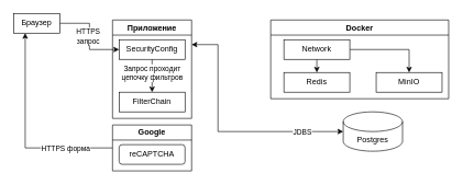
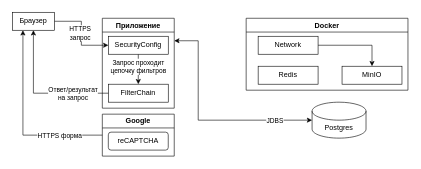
  <mxCell id="0" />
  <mxCell id="1" parent="0" />
  <mxCell id="2" style="edgeStyle=orthogonalEdgeStyle;rounded=0;orthogonalLoop=1;jettySize=auto;html=1;exitX=1;exitY=0.5;exitDx=0;exitDy=0;entryX=0;entryY=0.5;entryDx=0;entryDy=0;" edge="1" parent="1" source="6" target="10"><mxGeometry relative="1" as="geometry"><mxPoint x="170" y="35" as="targetPoint" /></mxGeometry></mxCell>
  <mxCell id="3" value="HTTPS&lt;div&gt;запрос&lt;/div&gt;" style="edgeLabel;html=1;align=center;verticalAlign=middle;resizable=0;points=[];" vertex="1" connectable="0" parent="2"><mxGeometry x="-0.04" y="-3" relative="1" as="geometry"><mxPoint y="2" as="offset" /></mxGeometry></mxCell>
  <mxCell id="4" style="edgeStyle=orthogonalEdgeStyle;rounded=0;orthogonalLoop=1;jettySize=auto;html=1;exitX=0.25;exitY=1;exitDx=0;exitDy=0;entryX=0;entryY=0.5;entryDx=0;entryDy=0;startArrow=classic;startFill=1;endArrow=none;" edge="1" parent="1" source="6" target="23"><mxGeometry relative="1" as="geometry" /></mxCell>
  <mxCell id="5" value="HTTPS форма" style="edgeLabel;html=1;align=center;verticalAlign=middle;resizable=0;points=[];" vertex="1" connectable="0" parent="4"><mxGeometry x="0.535" relative="1" as="geometry"><mxPoint as="offset" /></mxGeometry></mxCell>
  <mxCell id="6" value="Браузер" style="rounded=0;whiteSpace=wrap;html=1;" vertex="1" parent="1"><mxGeometry x="20" y="20" width="70" height="30" as="geometry" /></mxCell>
  <mxCell id="7" value="Приложение" style="swimlane;whiteSpace=wrap;html=1;startSize=23;" vertex="1" parent="1"><mxGeometry x="170" y="30" width="120" height="150" as="geometry" /></mxCell>
  <mxCell id="8" style="edgeStyle=orthogonalEdgeStyle;rounded=0;orthogonalLoop=1;jettySize=auto;html=1;exitX=0.5;exitY=1;exitDx=0;exitDy=0;entryX=0.5;entryY=0;entryDx=0;entryDy=0;" edge="1" parent="7" source="10" target="11"><mxGeometry relative="1" as="geometry" /></mxCell>
  <mxCell id="9" value="Запрос проходит&lt;div&gt;цепочку фильтров&lt;/div&gt;" style="edgeLabel;html=1;align=center;verticalAlign=middle;resizable=0;points=[];" vertex="1" connectable="0" parent="8"><mxGeometry x="-0.192" y="-1" relative="1" as="geometry"><mxPoint as="offset" /></mxGeometry></mxCell>
  <mxCell id="10" value="SecurityConfig" style="rounded=0;whiteSpace=wrap;html=1;" vertex="1" parent="7"><mxGeometry x="10" y="30" width="100" height="30" as="geometry" /></mxCell>
  <mxCell id="11" value="FilterChain" style="rounded=0;whiteSpace=wrap;html=1;" vertex="1" parent="7"><mxGeometry x="10" y="110" width="100" height="30" as="geometry" /></mxCell>
+ <mxCell id="12" style="edgeStyle=orthogonalEdgeStyle;rounded=0;orthogonalLoop=1;jettySize=auto;html=1;exitX=0;exitY=0.5;exitDx=0;exitDy=0;entryX=0.5;entryY=1;entryDx=0;entryDy=0;" edge="1" parent="1" source="11" target="6"><mxGeometry relative="1" as="geometry" /></mxCell>
+ <mxCell id="13" value="Ответ/результат&lt;div&gt;на запрос&lt;/div&gt;" style="edgeLabel;html=1;align=center;verticalAlign=middle;resizable=0;points=[];" vertex="1" connectable="0" parent="12"><mxGeometry x="-0.351" relative="1" as="geometry"><mxPoint x="15" as="offset" /></mxGeometry></mxCell>
  <mxCell id="14" value="Docker" style="swimlane;whiteSpace=wrap;html=1;startSize=23;" vertex="1" parent="1"><mxGeometry x="410" y="30" width="270" height="120" as="geometry" /></mxCell>
  <mxCell id="15" style="edgeStyle=orthogonalEdgeStyle;rounded=0;orthogonalLoop=1;jettySize=auto;html=1;exitX=1;exitY=0.5;exitDx=0;exitDy=0;entryX=0.5;entryY=0;entryDx=0;entryDy=0;" edge="1" parent="14" source="17" target="18"><mxGeometry relative="1" as="geometry" /></mxCell>
- <mxCell id="16" style="edgeStyle=orthogonalEdgeStyle;rounded=0;orthogonalLoop=1;jettySize=auto;html=1;exitX=0.5;exitY=1;exitDx=0;exitDy=0;entryX=0.5;entryY=0;entryDx=0;entryDy=0;" edge="1" parent="14" source="17" target="19"><mxGeometry relative="1" as="geometry" /></mxCell>
  <mxCell id="17" value="Network" style="rounded=0;whiteSpace=wrap;html=1;" vertex="1" parent="14"><mxGeometry x="20" y="30" width="100" height="30" as="geometry" /></mxCell>
  <mxCell id="18" value="MinIO" style="rounded=0;whiteSpace=wrap;html=1;" vertex="1" parent="14"><mxGeometry x="160" y="80" width="100" height="30" as="geometry" /></mxCell>
  <mxCell id="19" value="Redis" style="rounded=0;whiteSpace=wrap;html=1;" vertex="1" parent="14"><mxGeometry x="20" y="80" width="100" height="30" as="geometry" /></mxCell>
  <mxCell id="20" value="Postgres" style="shape=cylinder3;whiteSpace=wrap;html=1;boundedLbl=1;backgroundOutline=1;size=15;" vertex="1" parent="1"><mxGeometry x="520" y="170" width="90" height="60" as="geometry" /></mxCell>
  <mxCell id="21" style="edgeStyle=orthogonalEdgeStyle;rounded=0;orthogonalLoop=1;jettySize=auto;html=1;exitX=1;exitY=0.25;exitDx=0;exitDy=0;entryX=0;entryY=0.5;entryDx=0;entryDy=0;entryPerimeter=0;startArrow=classic;startFill=1;" edge="1" parent="1" source="7" target="20"><mxGeometry relative="1" as="geometry"><Array as="points"><mxPoint x="330" y="68" /><mxPoint x="330" y="200" /></Array></mxGeometry></mxCell>
  <mxCell id="22" value="JDBS" style="edgeLabel;html=1;align=center;verticalAlign=middle;resizable=0;points=[];" vertex="1" connectable="0" parent="21"><mxGeometry x="0.655" relative="1" as="geometry"><mxPoint as="offset" /></mxGeometry></mxCell>
  <mxCell id="23" value="Google" style="swimlane;whiteSpace=wrap;html=1;" vertex="1" parent="1"><mxGeometry x="170" y="190" width="120" height="70" as="geometry" /></mxCell>
  <mxCell id="24" value="reCAPTCHA" style="whiteSpace=wrap;html=1;rounded=1;" vertex="1" parent="23"><mxGeometry x="10" y="30" width="100" height="30" as="geometry" /></mxCell>
  <mxCell id="25" style="edgeStyle=orthogonalEdgeStyle;rounded=0;orthogonalLoop=1;jettySize=auto;html=1;exitX=0.5;exitY=1;exitDx=0;exitDy=0;" edge="1" parent="23" source="24" target="24"><mxGeometry relative="1" as="geometry" /></mxCell>
